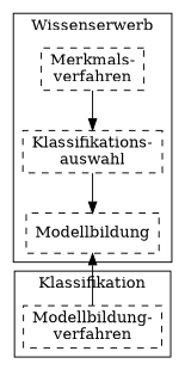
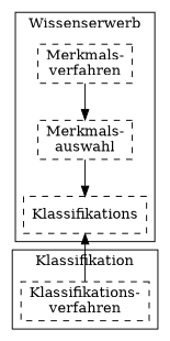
  digraph {
    rankdir=TB
    node [shape=box style=dashed]
    n1 [label="Merkmals-\nverfahren"]
-   n2 [label="Klassifikations-\nauswahl"]
-   n3 [label=Modellbildung]
-   n4 [label="Modellbildung-\nverfahren"]
+   n2 [label="Merkmals-\nauswahl"]
+   n3 [label=Klassifikations]
+   n4 [label="Klassifikations-\nverfahren"]
    subgraph cluster_1 {
      label=Wissenserwerb
      n1
      n2
      n3
    }
    subgraph cluster_2 {
      label=Klassifikation
      n4
    }
    n1 -> n2
    n2 -> n3
    n3 -> n4 [dir=back]
  }
